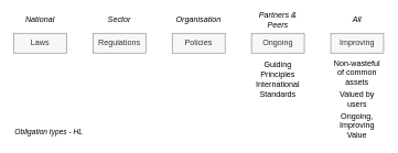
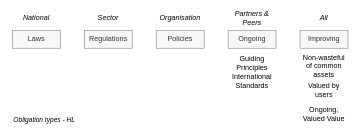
  <mxCell id="0" />
  <mxCell id="1" parent="0" />
  <mxCell id="2" value="Laws" style="rounded=0;whiteSpace=wrap;html=1;fontSize=12;fillColor=#f5f5f5;align=center;opacity=80;strokeColor=#666666;fontColor=#333333;" vertex="1" parent="1"><mxGeometry x="20" y="50" width="80" height="30" as="geometry" /></mxCell>
  <mxCell id="3" value="Regulations" style="rounded=0;whiteSpace=wrap;html=1;fontSize=12;fillColor=#f5f5f5;align=center;opacity=80;strokeColor=#666666;fontColor=#333333;" vertex="1" parent="1"><mxGeometry x="140" y="50" width="80" height="30" as="geometry" /></mxCell>
  <mxCell id="4" value="Policies" style="rounded=0;whiteSpace=wrap;html=1;fontSize=12;fillColor=#f5f5f5;align=center;opacity=80;strokeColor=#666666;fontColor=#333333;" vertex="1" parent="1"><mxGeometry x="260" y="50" width="80" height="30" as="geometry" /></mxCell>
  <mxCell id="5" value="Ongoing" style="rounded=0;whiteSpace=wrap;html=1;fontSize=12;fillColor=#f5f5f5;align=center;opacity=80;strokeColor=#666666;fontColor=#333333;" vertex="1" parent="1"><mxGeometry x="380" y="50" width="80" height="30" as="geometry" /></mxCell>
  <mxCell id="6" value="International Standards" style="rounded=0;whiteSpace=wrap;html=1;fontSize=12;fillColor=none;align=center;opacity=80;strokeColor=none;" vertex="1" parent="1"><mxGeometry x="380" y="120" width="80" height="30" as="geometry" /></mxCell>
  <mxCell id="7" value="Guiding Principles" style="rounded=0;whiteSpace=wrap;html=1;fontSize=12;fillColor=none;align=center;opacity=80;strokeColor=none;" vertex="1" parent="1"><mxGeometry x="380" y="90" width="80" height="30" as="geometry" /></mxCell>
  <mxCell id="8" value="Sector" style="text;html=1;strokeColor=none;fillColor=none;align=center;verticalAlign=middle;whiteSpace=wrap;rounded=0;fontSize=12;opacity=80;fontStyle=2" vertex="1" parent="1"><mxGeometry x="140" y="20" width="80" height="20" as="geometry" /></mxCell>
  <mxCell id="9" value="National" style="text;html=1;strokeColor=none;fillColor=none;align=center;verticalAlign=middle;whiteSpace=wrap;rounded=0;fontSize=12;opacity=80;fontStyle=2" vertex="1" parent="1"><mxGeometry x="20" y="20" width="80" height="20" as="geometry" /></mxCell>
  <mxCell id="10" value="Organisation" style="text;html=1;strokeColor=none;fillColor=none;align=center;verticalAlign=middle;whiteSpace=wrap;rounded=0;fontSize=12;opacity=80;fontStyle=2" vertex="1" parent="1"><mxGeometry x="260" y="20" width="80" height="20" as="geometry" /></mxCell>
  <mxCell id="11" value="Partners &amp;amp; Peers" style="text;html=1;strokeColor=none;fillColor=none;align=center;verticalAlign=middle;whiteSpace=wrap;rounded=0;fontSize=12;opacity=80;fontStyle=2" vertex="1" parent="1"><mxGeometry x="380" y="20" width="80" height="20" as="geometry" /></mxCell>
  <mxCell id="12" value="Obligation types - HL" style="text;html=1;strokeColor=none;fillColor=none;align=left;verticalAlign=middle;whiteSpace=wrap;rounded=0;fontSize=11;opacity=80;fontStyle=2" vertex="1" parent="1"><mxGeometry x="20" y="190" width="200" height="20" as="geometry" /></mxCell>
  <mxCell id="13" value="Improving" style="rounded=0;whiteSpace=wrap;html=1;fontSize=12;fillColor=#f5f5f5;align=center;opacity=80;strokeColor=#666666;fontColor=#333333;" vertex="1" parent="1"><mxGeometry x="500" y="50" width="80" height="30" as="geometry" /></mxCell>
- <mxCell id="14" value="Ongoing, Improving Value" style="rounded=0;whiteSpace=wrap;html=1;fontSize=12;fillColor=none;align=center;opacity=80;strokeColor=none;" vertex="1" parent="1"><mxGeometry x="500" y="170" width="80" height="40" as="geometry" /></mxCell>
+ <mxCell id="14" value="Ongoing, Valued Value" style="rounded=0;whiteSpace=wrap;html=1;fontSize=12;fillColor=none;align=center;opacity=80;strokeColor=none;" vertex="1" parent="1"><mxGeometry x="500" y="170" width="80" height="40" as="geometry" /></mxCell>
  <mxCell id="15" value="Valued by users" style="rounded=0;whiteSpace=wrap;html=1;fontSize=12;fillColor=none;align=center;opacity=80;strokeColor=none;" vertex="1" parent="1"><mxGeometry x="500" y="130" width="80" height="40" as="geometry" /></mxCell>
  <mxCell id="16" value="Non-wasteful of common assets" style="rounded=0;whiteSpace=wrap;html=1;fontSize=12;fillColor=none;align=center;opacity=80;strokeColor=none;" vertex="1" parent="1"><mxGeometry x="500" y="90" width="80" height="40" as="geometry" /></mxCell>
  <mxCell id="17" value="All" style="text;html=1;strokeColor=none;fillColor=none;align=center;verticalAlign=middle;whiteSpace=wrap;rounded=0;fontSize=12;opacity=80;fontStyle=2" vertex="1" parent="1"><mxGeometry x="500" y="20" width="80" height="20" as="geometry" /></mxCell>
